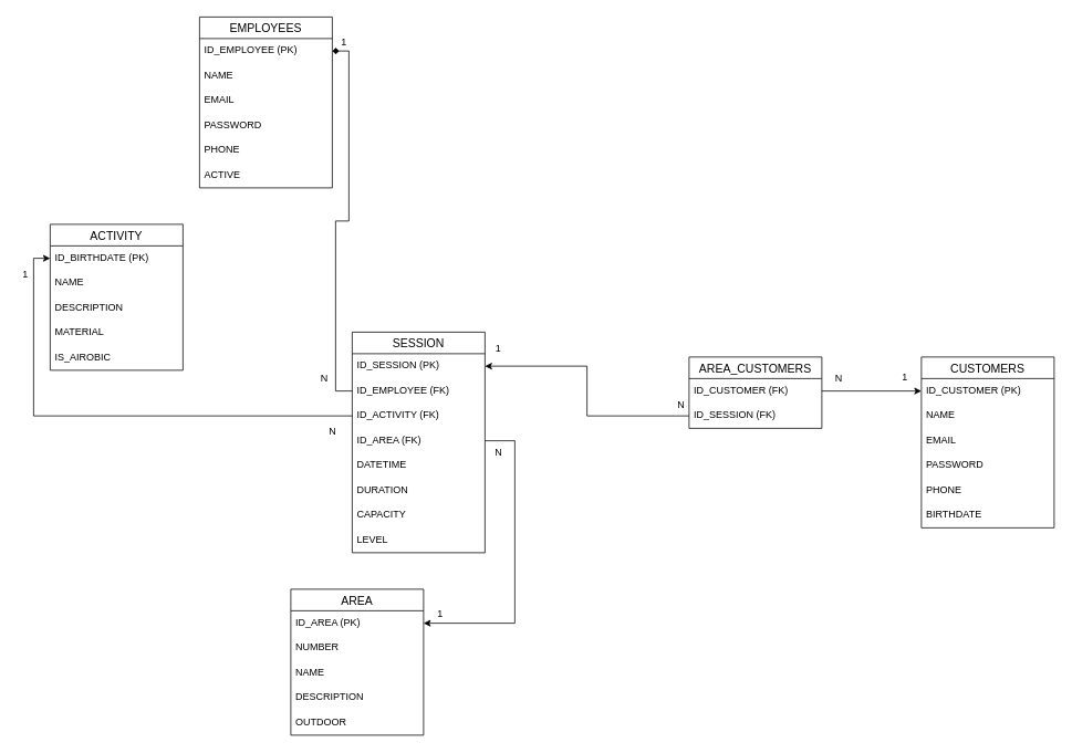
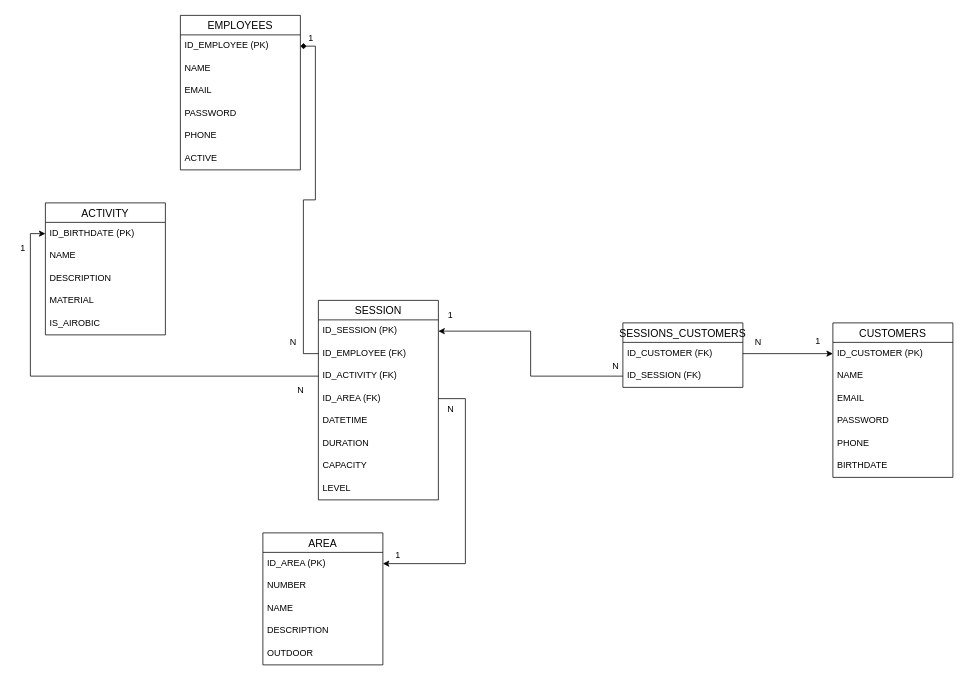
  <mxCell id="0" />
  <mxCell id="1" parent="0" />
  <mxCell id="2" value="CUSTOMERS" style="swimlane;fontStyle=0;childLayout=stackLayout;horizontal=1;startSize=26;horizontalStack=0;resizeParent=1;resizeParentMax=0;resizeLast=0;collapsible=1;marginBottom=0;align=center;fontSize=14;" parent="1" vertex="1"><mxGeometry x="1110" y="430" width="160" height="206" as="geometry" /></mxCell>
  <mxCell id="3" value="ID_CUSTOMER (PK)" style="text;strokeColor=none;fillColor=none;spacingLeft=4;spacingRight=4;overflow=hidden;rotatable=0;points=[[0,0.5],[1,0.5]];portConstraint=eastwest;fontSize=12;" parent="2" vertex="1"><mxGeometry y="26" width="160" height="30" as="geometry" /></mxCell>
  <mxCell id="4" value="NAME" style="text;strokeColor=none;fillColor=none;spacingLeft=4;spacingRight=4;overflow=hidden;rotatable=0;points=[[0,0.5],[1,0.5]];portConstraint=eastwest;fontSize=12;" parent="2" vertex="1"><mxGeometry y="56" width="160" height="30" as="geometry" /></mxCell>
  <mxCell id="5" value="EMAIL" style="text;strokeColor=none;fillColor=none;spacingLeft=4;spacingRight=4;overflow=hidden;rotatable=0;points=[[0,0.5],[1,0.5]];portConstraint=eastwest;fontSize=12;" parent="2" vertex="1"><mxGeometry y="86" width="160" height="30" as="geometry" /></mxCell>
  <mxCell id="6" value="PASSWORD" style="text;strokeColor=none;fillColor=none;spacingLeft=4;spacingRight=4;overflow=hidden;rotatable=0;points=[[0,0.5],[1,0.5]];portConstraint=eastwest;fontSize=12;" parent="2" vertex="1"><mxGeometry y="116" width="160" height="30" as="geometry" /></mxCell>
  <mxCell id="7" value="PHONE" style="text;strokeColor=none;fillColor=none;spacingLeft=4;spacingRight=4;overflow=hidden;rotatable=0;points=[[0,0.5],[1,0.5]];portConstraint=eastwest;fontSize=12;" parent="2" vertex="1"><mxGeometry y="146" width="160" height="30" as="geometry" /></mxCell>
  <mxCell id="8" value="BIRTHDATE" style="text;strokeColor=none;fillColor=none;spacingLeft=4;spacingRight=4;overflow=hidden;rotatable=0;points=[[0,0.5],[1,0.5]];portConstraint=eastwest;fontSize=12;" parent="2" vertex="1"><mxGeometry y="176" width="160" height="30" as="geometry" /></mxCell>
  <mxCell id="9" style="edgeStyle=none;rounded=0;orthogonalLoop=1;jettySize=auto;html=1;exitX=1;exitY=0.5;exitDx=0;exitDy=0;" parent="2" source="3" target="3" edge="1"><mxGeometry relative="1" as="geometry" /></mxCell>
  <mxCell id="10" value="AREA" style="swimlane;fontStyle=0;childLayout=stackLayout;horizontal=1;startSize=26;horizontalStack=0;resizeParent=1;resizeParentMax=0;resizeLast=0;collapsible=1;marginBottom=0;align=center;fontSize=14;" parent="1" vertex="1"><mxGeometry x="350" y="710" width="160" height="176" as="geometry" /></mxCell>
  <mxCell id="11" value="ID_AREA (PK)" style="text;strokeColor=none;fillColor=none;spacingLeft=4;spacingRight=4;overflow=hidden;rotatable=0;points=[[0,0.5],[1,0.5]];portConstraint=eastwest;fontSize=12;" parent="10" vertex="1"><mxGeometry y="26" width="160" height="30" as="geometry" /></mxCell>
  <mxCell id="12" value="NUMBER" style="text;strokeColor=none;fillColor=none;spacingLeft=4;spacingRight=4;overflow=hidden;rotatable=0;points=[[0,0.5],[1,0.5]];portConstraint=eastwest;fontSize=12;" parent="10" vertex="1"><mxGeometry y="56" width="160" height="30" as="geometry" /></mxCell>
  <mxCell id="13" value="NAME" style="text;strokeColor=none;fillColor=none;spacingLeft=4;spacingRight=4;overflow=hidden;rotatable=0;points=[[0,0.5],[1,0.5]];portConstraint=eastwest;fontSize=12;" parent="10" vertex="1"><mxGeometry y="86" width="160" height="30" as="geometry" /></mxCell>
  <mxCell id="14" value="DESCRIPTION" style="text;strokeColor=none;fillColor=none;spacingLeft=4;spacingRight=4;overflow=hidden;rotatable=0;points=[[0,0.5],[1,0.5]];portConstraint=eastwest;fontSize=12;" parent="10" vertex="1"><mxGeometry y="116" width="160" height="30" as="geometry" /></mxCell>
  <mxCell id="15" value="OUTDOOR" style="text;strokeColor=none;fillColor=none;spacingLeft=4;spacingRight=4;overflow=hidden;rotatable=0;points=[[0,0.5],[1,0.5]];portConstraint=eastwest;fontSize=12;" parent="10" vertex="1"><mxGeometry y="146" width="160" height="30" as="geometry" /></mxCell>
  <mxCell id="16" value="SESSION" style="swimlane;fontStyle=0;childLayout=stackLayout;horizontal=1;startSize=26;horizontalStack=0;resizeParent=1;resizeParentMax=0;resizeLast=0;collapsible=1;marginBottom=0;align=center;fontSize=14;" parent="1" vertex="1"><mxGeometry x="424" y="400" width="160" height="266" as="geometry" /></mxCell>
  <mxCell id="17" value="ID_SESSION (PK)" style="text;strokeColor=none;fillColor=none;spacingLeft=4;spacingRight=4;overflow=hidden;rotatable=0;points=[[0,0.5],[1,0.5]];portConstraint=eastwest;fontSize=12;" parent="16" vertex="1"><mxGeometry y="26" width="160" height="30" as="geometry" /></mxCell>
  <mxCell id="18" value="ID_EMPLOYEE (FK)" style="text;strokeColor=none;fillColor=none;spacingLeft=4;spacingRight=4;overflow=hidden;rotatable=0;points=[[0,0.5],[1,0.5]];portConstraint=eastwest;fontSize=12;" parent="16" vertex="1"><mxGeometry y="56" width="160" height="30" as="geometry" /></mxCell>
  <mxCell id="19" value="ID_ACTIVITY (FK)" style="text;strokeColor=none;fillColor=none;spacingLeft=4;spacingRight=4;overflow=hidden;rotatable=0;points=[[0,0.5],[1,0.5]];portConstraint=eastwest;fontSize=12;fontStyle=0" parent="16" vertex="1"><mxGeometry y="86" width="160" height="30" as="geometry" /></mxCell>
  <mxCell id="20" value="ID_AREA (FK)" style="text;strokeColor=none;fillColor=none;spacingLeft=4;spacingRight=4;overflow=hidden;rotatable=0;points=[[0,0.5],[1,0.5]];portConstraint=eastwest;fontSize=12;fontStyle=0" parent="16" vertex="1"><mxGeometry y="116" width="160" height="30" as="geometry" /></mxCell>
  <mxCell id="21" value="DATETIME" style="text;strokeColor=none;fillColor=none;spacingLeft=4;spacingRight=4;overflow=hidden;rotatable=0;points=[[0,0.5],[1,0.5]];portConstraint=eastwest;fontSize=12;fontStyle=0" parent="16" vertex="1"><mxGeometry y="146" width="160" height="30" as="geometry" /></mxCell>
  <mxCell id="22" value="DURATION" style="text;strokeColor=none;fillColor=none;spacingLeft=4;spacingRight=4;overflow=hidden;rotatable=0;points=[[0,0.5],[1,0.5]];portConstraint=eastwest;fontSize=12;fontStyle=0" parent="16" vertex="1"><mxGeometry y="176" width="160" height="30" as="geometry" /></mxCell>
  <mxCell id="23" value="CAPACITY" style="text;strokeColor=none;fillColor=none;spacingLeft=4;spacingRight=4;overflow=hidden;rotatable=0;points=[[0,0.5],[1,0.5]];portConstraint=eastwest;fontSize=12;fontStyle=0" parent="16" vertex="1"><mxGeometry y="206" width="160" height="30" as="geometry" /></mxCell>
  <mxCell id="24" value="LEVEL" style="text;strokeColor=none;fillColor=none;spacingLeft=4;spacingRight=4;overflow=hidden;rotatable=0;points=[[0,0.5],[1,0.5]];portConstraint=eastwest;fontSize=12;fontStyle=0" parent="16" vertex="1"><mxGeometry y="236" width="160" height="30" as="geometry" /></mxCell>
  <mxCell id="25" value="EMPLOYEES" style="swimlane;fontStyle=0;childLayout=stackLayout;horizontal=1;startSize=26;horizontalStack=0;resizeParent=1;resizeParentMax=0;resizeLast=0;collapsible=1;marginBottom=0;align=center;fontSize=14;" parent="1" vertex="1"><mxGeometry x="240" y="20" width="160" height="206" as="geometry" /></mxCell>
  <mxCell id="26" value="ID_EMPLOYEE (PK)" style="text;strokeColor=none;fillColor=none;spacingLeft=4;spacingRight=4;overflow=hidden;rotatable=0;points=[[0,0.5],[1,0.5]];portConstraint=eastwest;fontSize=12;" parent="25" vertex="1"><mxGeometry y="26" width="160" height="30" as="geometry" /></mxCell>
  <mxCell id="27" value="NAME" style="text;strokeColor=none;fillColor=none;spacingLeft=4;spacingRight=4;overflow=hidden;rotatable=0;points=[[0,0.5],[1,0.5]];portConstraint=eastwest;fontSize=12;" parent="25" vertex="1"><mxGeometry y="56" width="160" height="30" as="geometry" /></mxCell>
  <mxCell id="28" value="EMAIL" style="text;strokeColor=none;fillColor=none;spacingLeft=4;spacingRight=4;overflow=hidden;rotatable=0;points=[[0,0.5],[1,0.5]];portConstraint=eastwest;fontSize=12;" parent="25" vertex="1"><mxGeometry y="86" width="160" height="30" as="geometry" /></mxCell>
  <mxCell id="29" value="PASSWORD" style="text;strokeColor=none;fillColor=none;spacingLeft=4;spacingRight=4;overflow=hidden;rotatable=0;points=[[0,0.5],[1,0.5]];portConstraint=eastwest;fontSize=12;" parent="25" vertex="1"><mxGeometry y="116" width="160" height="30" as="geometry" /></mxCell>
  <mxCell id="30" value="PHONE" style="text;strokeColor=none;fillColor=none;spacingLeft=4;spacingRight=4;overflow=hidden;rotatable=0;points=[[0,0.5],[1,0.5]];portConstraint=eastwest;fontSize=12;" parent="25" vertex="1"><mxGeometry y="146" width="160" height="30" as="geometry" /></mxCell>
  <mxCell id="31" value="ACTIVE" style="text;strokeColor=none;fillColor=none;spacingLeft=4;spacingRight=4;overflow=hidden;rotatable=0;points=[[0,0.5],[1,0.5]];portConstraint=eastwest;fontSize=12;" parent="25" vertex="1"><mxGeometry y="176" width="160" height="30" as="geometry" /></mxCell>
  <mxCell id="32" style="edgeStyle=orthogonalEdgeStyle;rounded=0;orthogonalLoop=1;jettySize=auto;html=1;exitX=0.5;exitY=1;exitDx=0;exitDy=0;" parent="1" edge="1"><mxGeometry relative="1" as="geometry"><mxPoint x="485" y="350" as="sourcePoint" /><mxPoint x="485" y="350" as="targetPoint" /></mxGeometry></mxCell>
  <mxCell id="33" value="1" style="text;html=1;align=center;verticalAlign=middle;resizable=0;points=[];autosize=1;strokeColor=none;fillColor=none;" parent="1" vertex="1"><mxGeometry x="520" y="730" width="20" height="20" as="geometry" /></mxCell>
  <mxCell id="34" value="N" style="text;html=1;align=center;verticalAlign=middle;resizable=0;points=[];autosize=1;strokeColor=none;fillColor=none;" parent="1" vertex="1"><mxGeometry x="590" y="535" width="20" height="20" as="geometry" /></mxCell>
  <mxCell id="35" value="ACTIVITY" style="swimlane;fontStyle=0;childLayout=stackLayout;horizontal=1;startSize=26;horizontalStack=0;resizeParent=1;resizeParentMax=0;resizeLast=0;collapsible=1;marginBottom=0;align=center;fontSize=14;" parent="1" vertex="1"><mxGeometry x="60" y="270" width="160" height="176" as="geometry" /></mxCell>
  <mxCell id="36" value="ID_BIRTHDATE (PK)" style="text;strokeColor=none;fillColor=none;spacingLeft=4;spacingRight=4;overflow=hidden;rotatable=0;points=[[0,0.5],[1,0.5]];portConstraint=eastwest;fontSize=12;" parent="35" vertex="1"><mxGeometry y="26" width="160" height="30" as="geometry" /></mxCell>
  <mxCell id="37" value="NAME" style="text;strokeColor=none;fillColor=none;spacingLeft=4;spacingRight=4;overflow=hidden;rotatable=0;points=[[0,0.5],[1,0.5]];portConstraint=eastwest;fontSize=12;" parent="35" vertex="1"><mxGeometry y="56" width="160" height="30" as="geometry" /></mxCell>
  <mxCell id="38" value="DESCRIPTION" style="text;strokeColor=none;fillColor=none;spacingLeft=4;spacingRight=4;overflow=hidden;rotatable=0;points=[[0,0.5],[1,0.5]];portConstraint=eastwest;fontSize=12;" parent="35" vertex="1"><mxGeometry y="86" width="160" height="30" as="geometry" /></mxCell>
  <mxCell id="39" value="MATERIAL" style="text;strokeColor=none;fillColor=none;spacingLeft=4;spacingRight=4;overflow=hidden;rotatable=0;points=[[0,0.5],[1,0.5]];portConstraint=eastwest;fontSize=12;" parent="35" vertex="1"><mxGeometry y="116" width="160" height="30" as="geometry" /></mxCell>
  <mxCell id="40" value="IS_AIROBIC" style="text;strokeColor=none;fillColor=none;spacingLeft=4;spacingRight=4;overflow=hidden;rotatable=0;points=[[0,0.5],[1,0.5]];portConstraint=eastwest;fontSize=12;" parent="35" vertex="1"><mxGeometry y="146" width="160" height="30" as="geometry" /></mxCell>
  <mxCell id="41" style="edgeStyle=none;rounded=0;orthogonalLoop=1;jettySize=auto;html=1;exitX=1;exitY=0.5;exitDx=0;exitDy=0;" parent="35" edge="1"><mxGeometry relative="1" as="geometry"><mxPoint x="160" y="-19" as="sourcePoint" /><mxPoint x="160" y="-19" as="targetPoint" /></mxGeometry></mxCell>
  <mxCell id="42" value="N" style="text;html=1;align=center;verticalAlign=middle;resizable=0;points=[];autosize=1;strokeColor=none;fillColor=none;" parent="1" vertex="1"><mxGeometry x="390" y="510" width="20" height="20" as="geometry" /></mxCell>
  <mxCell id="43" value="N" style="text;html=1;align=center;verticalAlign=middle;resizable=0;points=[];autosize=1;strokeColor=none;fillColor=none;" parent="1" vertex="1"><mxGeometry x="810" y="478" width="20" height="20" as="geometry" /></mxCell>
  <mxCell id="44" value="1" style="text;html=1;align=center;verticalAlign=middle;resizable=0;points=[];autosize=1;strokeColor=none;fillColor=none;" parent="1" vertex="1"><mxGeometry x="20" y="320" width="20" height="20" as="geometry" /></mxCell>
  <mxCell id="45" value="1" style="text;html=1;align=center;verticalAlign=middle;resizable=0;points=[];autosize=1;strokeColor=none;fillColor=none;" parent="1" vertex="1"><mxGeometry x="404" y="40" width="20" height="20" as="geometry" /></mxCell>
  <mxCell id="46" style="edgeStyle=orthogonalEdgeStyle;rounded=0;orthogonalLoop=1;jettySize=auto;html=1;entryX=0;entryY=0.5;entryDx=0;entryDy=0;" parent="1" source="19" target="36" edge="1"><mxGeometry relative="1" as="geometry" /></mxCell>
  <mxCell id="47" style="edgeStyle=orthogonalEdgeStyle;rounded=0;orthogonalLoop=1;jettySize=auto;html=1;" parent="1" source="20" target="11" edge="1"><mxGeometry relative="1" as="geometry"><Array as="points"><mxPoint x="620" y="531" /><mxPoint x="620" y="751" /></Array></mxGeometry></mxCell>
  <mxCell id="48" value="1" style="text;html=1;align=center;verticalAlign=middle;resizable=0;points=[];autosize=1;strokeColor=none;fillColor=none;" parent="1" vertex="1"><mxGeometry x="1080" y="444" width="20" height="20" as="geometry" /></mxCell>
  <mxCell id="49" style="edgeStyle=orthogonalEdgeStyle;rounded=0;orthogonalLoop=1;jettySize=auto;html=1;entryX=1;entryY=0.5;entryDx=0;entryDy=0;endArrow=diamond;" parent="1" source="18" target="26" edge="1"><mxGeometry relative="1" as="geometry" /></mxCell>
- <mxCell id="50" value="AREA_CUSTOMERS" style="swimlane;fontStyle=0;childLayout=stackLayout;horizontal=1;startSize=26;horizontalStack=0;resizeParent=1;resizeParentMax=0;resizeLast=0;collapsible=1;marginBottom=0;align=center;fontSize=14;" parent="1" vertex="1"><mxGeometry x="830" y="430" width="160" height="86" as="geometry" /></mxCell>
+ <mxCell id="50" value="SESSIONS_CUSTOMERS" style="swimlane;fontStyle=0;childLayout=stackLayout;horizontal=1;startSize=26;horizontalStack=0;resizeParent=1;resizeParentMax=0;resizeLast=0;collapsible=1;marginBottom=0;align=center;fontSize=14;" parent="1" vertex="1"><mxGeometry x="830" y="430" width="160" height="86" as="geometry" /></mxCell>
  <mxCell id="51" style="edgeStyle=none;rounded=0;orthogonalLoop=1;jettySize=auto;html=1;exitX=1;exitY=0.5;exitDx=0;exitDy=0;" parent="50" source="53" target="53" edge="1"><mxGeometry relative="1" as="geometry" /></mxCell>
  <mxCell id="52" value="ID_CUSTOMER (FK)" style="text;strokeColor=none;fillColor=none;spacingLeft=4;spacingRight=4;overflow=hidden;rotatable=0;points=[[0,0.5],[1,0.5]];portConstraint=eastwest;fontSize=12;" parent="50" vertex="1"><mxGeometry y="26" width="160" height="30" as="geometry" /></mxCell>
  <mxCell id="53" value="ID_SESSION (FK)" style="text;strokeColor=none;fillColor=none;spacingLeft=4;spacingRight=4;overflow=hidden;rotatable=0;points=[[0,0.5],[1,0.5]];portConstraint=eastwest;fontSize=12;" parent="50" vertex="1"><mxGeometry y="56" width="160" height="30" as="geometry" /></mxCell>
  <mxCell id="54" value="1" style="text;html=1;align=center;verticalAlign=middle;resizable=0;points=[];autosize=1;strokeColor=none;fillColor=none;" parent="1" vertex="1"><mxGeometry x="590" y="410" width="20" height="20" as="geometry" /></mxCell>
  <mxCell id="55" style="edgeStyle=orthogonalEdgeStyle;rounded=0;orthogonalLoop=1;jettySize=auto;html=1;" parent="1" source="52" target="3" edge="1"><mxGeometry relative="1" as="geometry" /></mxCell>
  <mxCell id="56" value="N" style="text;html=1;align=center;verticalAlign=middle;resizable=0;points=[];autosize=1;strokeColor=none;fillColor=none;" parent="1" vertex="1"><mxGeometry x="1000" y="446" width="20" height="20" as="geometry" /></mxCell>
  <mxCell id="57" style="edgeStyle=orthogonalEdgeStyle;rounded=0;orthogonalLoop=1;jettySize=auto;html=1;" parent="1" source="53" target="17" edge="1"><mxGeometry relative="1" as="geometry" /></mxCell>
  <mxCell id="58" value="N" style="text;html=1;align=center;verticalAlign=middle;resizable=0;points=[];autosize=1;strokeColor=none;fillColor=none;" vertex="1" parent="1"><mxGeometry x="380" y="446" width="20" height="20" as="geometry" /></mxCell>
